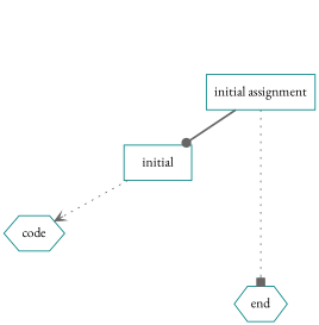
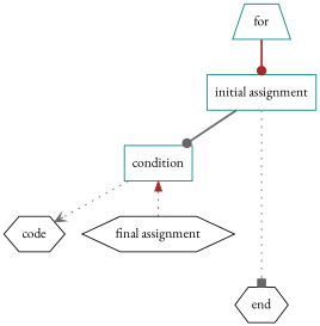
  digraph {
    fontname="EB Garamond"
    node [color=teal fontname="EB Garamond" shape=hexagon]
    edge [color=gray40 fontname="EB Garamond" style=dotted]
+   for [shape=trapezium]
    "initial assignment" [shape=box]
-   condition [shape=box label=initial]
-   end
-   code
+   condition [shape=box]
+   end [color=black]
+   code [color=black]
+   "final assignment" [color=black]
+   for -> "initial assignment" [arrowhead=dot color=brown style=bold]
    "initial assignment" -> condition [arrowhead=dot style=bold]
    "initial assignment" -> end [arrowhead=box weight=2.0]
    condition -> code [arrowhead=vee weight=1.0]
+   condition -> "final assignment" [color=brown dir=back weight=1.0]
    code -> end [style=invis weight=0.0 color=""]
  }
